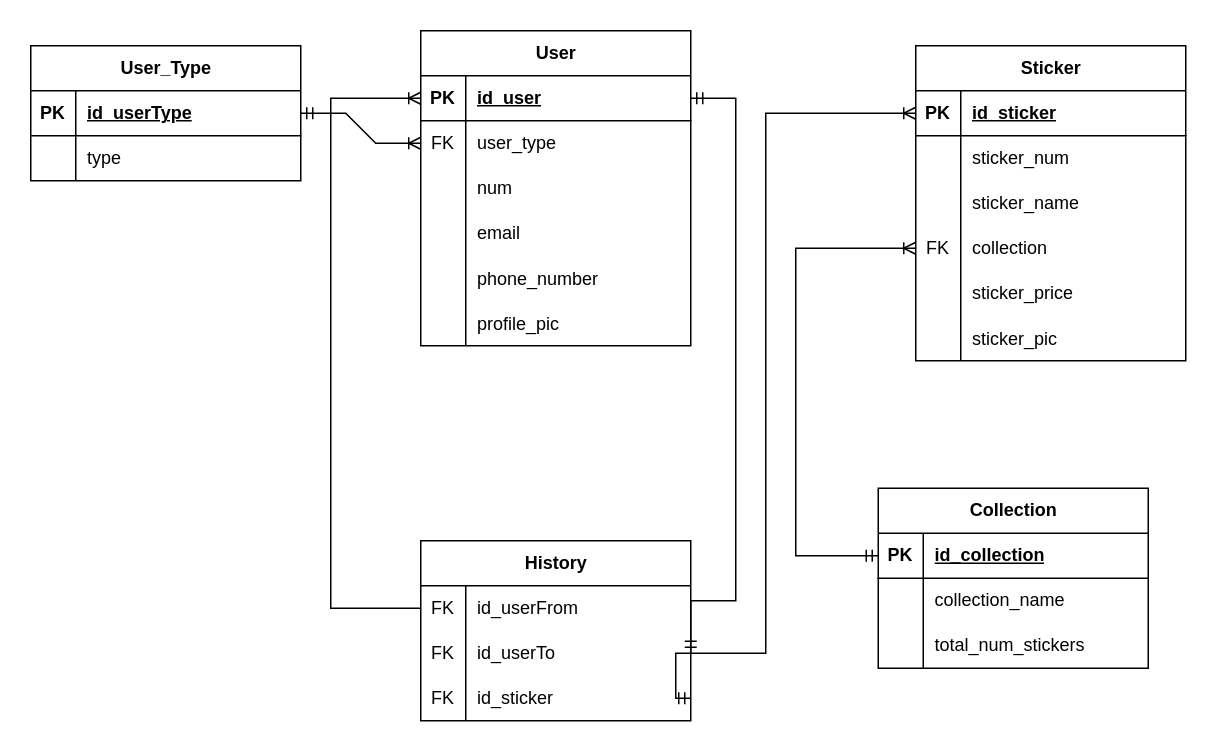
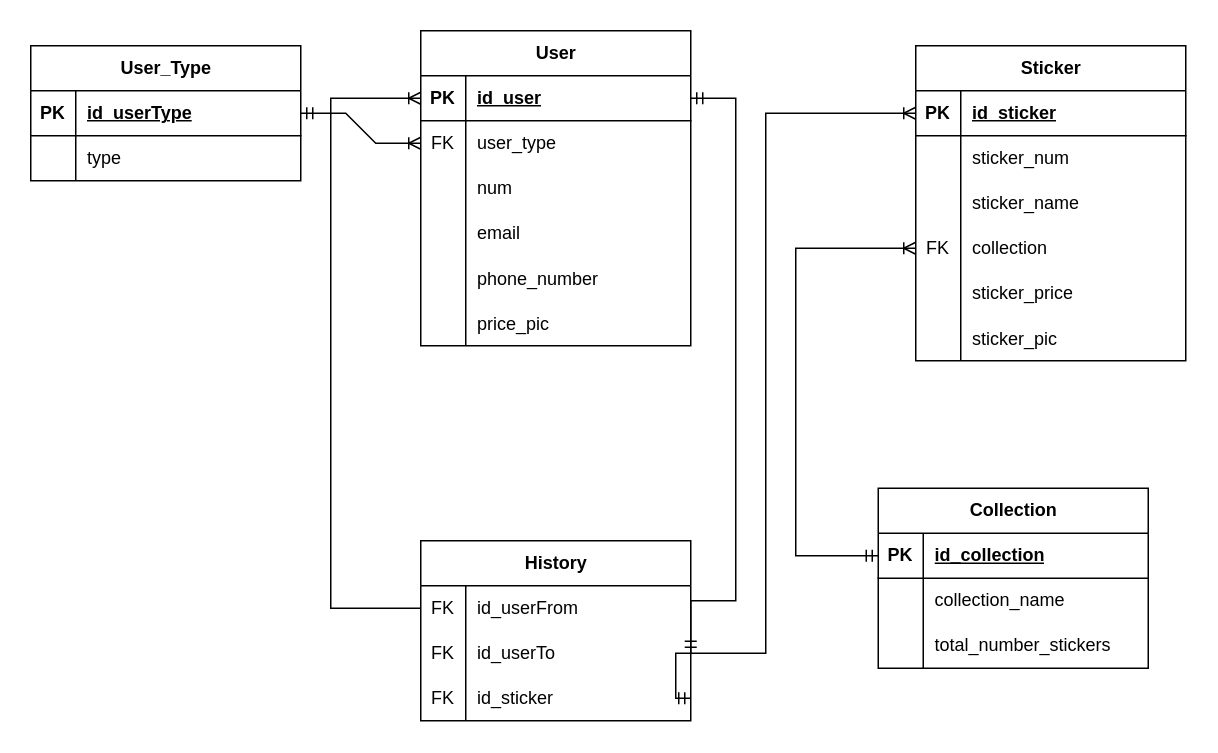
  <mxCell id="0" />
  <mxCell id="1" parent="0" />
  <mxCell id="2" value="User" style="shape=table;startSize=30;container=1;collapsible=1;childLayout=tableLayout;fixedRows=1;rowLines=0;fontStyle=1;align=center;resizeLast=1;html=1;" parent="1" vertex="1"><mxGeometry x="280" y="20" width="180" height="210" as="geometry" /></mxCell>
  <mxCell id="3" value="" style="shape=tableRow;horizontal=0;startSize=0;swimlaneHead=0;swimlaneBody=0;fillColor=none;collapsible=0;dropTarget=0;points=[[0,0.5],[1,0.5]];portConstraint=eastwest;top=0;left=0;right=0;bottom=1;" parent="2" vertex="1"><mxGeometry y="30" width="180" height="30" as="geometry" /></mxCell>
  <mxCell id="4" value="PK" style="shape=partialRectangle;connectable=0;fillColor=none;top=0;left=0;bottom=0;right=0;fontStyle=1;overflow=hidden;whiteSpace=wrap;html=1;" parent="3" vertex="1"><mxGeometry width="30" height="30" as="geometry"><mxRectangle width="30" height="30" as="alternateBounds" /></mxGeometry></mxCell>
  <mxCell id="5" value="id_user" style="shape=partialRectangle;connectable=0;fillColor=none;top=0;left=0;bottom=0;right=0;align=left;spacingLeft=6;fontStyle=5;overflow=hidden;whiteSpace=wrap;html=1;" parent="3" vertex="1"><mxGeometry x="30" width="150" height="30" as="geometry"><mxRectangle width="150" height="30" as="alternateBounds" /></mxGeometry></mxCell>
  <mxCell id="6" value="" style="shape=tableRow;horizontal=0;startSize=0;swimlaneHead=0;swimlaneBody=0;fillColor=none;collapsible=0;dropTarget=0;points=[[0,0.5],[1,0.5]];portConstraint=eastwest;top=0;left=0;right=0;bottom=0;" parent="2" vertex="1"><mxGeometry y="60" width="180" height="30" as="geometry" /></mxCell>
  <mxCell id="7" value="FK" style="shape=partialRectangle;connectable=0;fillColor=none;top=0;left=0;bottom=0;right=0;fontStyle=0;overflow=hidden;whiteSpace=wrap;html=1;" parent="6" vertex="1"><mxGeometry width="30" height="30" as="geometry"><mxRectangle width="30" height="30" as="alternateBounds" /></mxGeometry></mxCell>
  <mxCell id="8" value="user_type" style="shape=partialRectangle;connectable=0;fillColor=none;top=0;left=0;bottom=0;right=0;align=left;spacingLeft=6;fontStyle=0;overflow=hidden;whiteSpace=wrap;html=1;" parent="6" vertex="1"><mxGeometry x="30" width="150" height="30" as="geometry"><mxRectangle width="150" height="30" as="alternateBounds" /></mxGeometry></mxCell>
  <mxCell id="9" value="" style="shape=tableRow;horizontal=0;startSize=0;swimlaneHead=0;swimlaneBody=0;fillColor=none;collapsible=0;dropTarget=0;points=[[0,0.5],[1,0.5]];portConstraint=eastwest;top=0;left=0;right=0;bottom=0;" parent="2" vertex="1"><mxGeometry y="90" width="180" height="30" as="geometry" /></mxCell>
  <mxCell id="10" value="" style="shape=partialRectangle;connectable=0;fillColor=none;top=0;left=0;bottom=0;right=0;editable=1;overflow=hidden;whiteSpace=wrap;html=1;" parent="9" vertex="1"><mxGeometry width="30" height="30" as="geometry"><mxRectangle width="30" height="30" as="alternateBounds" /></mxGeometry></mxCell>
  <mxCell id="11" value="num" style="shape=partialRectangle;connectable=0;fillColor=none;top=0;left=0;bottom=0;right=0;align=left;spacingLeft=6;overflow=hidden;whiteSpace=wrap;html=1;" parent="9" vertex="1"><mxGeometry x="30" width="150" height="30" as="geometry"><mxRectangle width="150" height="30" as="alternateBounds" /></mxGeometry></mxCell>
  <mxCell id="12" value="" style="shape=tableRow;horizontal=0;startSize=0;swimlaneHead=0;swimlaneBody=0;fillColor=none;collapsible=0;dropTarget=0;points=[[0,0.5],[1,0.5]];portConstraint=eastwest;top=0;left=0;right=0;bottom=0;" parent="2" vertex="1"><mxGeometry y="120" width="180" height="30" as="geometry" /></mxCell>
  <mxCell id="13" value="" style="shape=partialRectangle;connectable=0;fillColor=none;top=0;left=0;bottom=0;right=0;editable=1;overflow=hidden;whiteSpace=wrap;html=1;" parent="12" vertex="1"><mxGeometry width="30" height="30" as="geometry"><mxRectangle width="30" height="30" as="alternateBounds" /></mxGeometry></mxCell>
  <mxCell id="14" value="email" style="shape=partialRectangle;connectable=0;fillColor=none;top=0;left=0;bottom=0;right=0;align=left;spacingLeft=6;overflow=hidden;whiteSpace=wrap;html=1;" parent="12" vertex="1"><mxGeometry x="30" width="150" height="30" as="geometry"><mxRectangle width="150" height="30" as="alternateBounds" /></mxGeometry></mxCell>
  <mxCell id="15" value="" style="shape=tableRow;horizontal=0;startSize=0;swimlaneHead=0;swimlaneBody=0;fillColor=none;collapsible=0;dropTarget=0;points=[[0,0.5],[1,0.5]];portConstraint=eastwest;top=0;left=0;right=0;bottom=0;" parent="2" vertex="1"><mxGeometry y="150" width="180" height="30" as="geometry" /></mxCell>
  <mxCell id="16" value="" style="shape=partialRectangle;connectable=0;fillColor=none;top=0;left=0;bottom=0;right=0;editable=1;overflow=hidden;" parent="15" vertex="1"><mxGeometry width="30" height="30" as="geometry"><mxRectangle width="30" height="30" as="alternateBounds" /></mxGeometry></mxCell>
  <mxCell id="17" value="phone_number" style="shape=partialRectangle;connectable=0;fillColor=none;top=0;left=0;bottom=0;right=0;align=left;spacingLeft=6;overflow=hidden;" parent="15" vertex="1"><mxGeometry x="30" width="150" height="30" as="geometry"><mxRectangle width="150" height="30" as="alternateBounds" /></mxGeometry></mxCell>
  <mxCell id="18" value="" style="shape=tableRow;horizontal=0;startSize=0;swimlaneHead=0;swimlaneBody=0;fillColor=none;collapsible=0;dropTarget=0;points=[[0,0.5],[1,0.5]];portConstraint=eastwest;top=0;left=0;right=0;bottom=0;" parent="2" vertex="1"><mxGeometry y="180" width="180" height="30" as="geometry" /></mxCell>
  <mxCell id="19" value="" style="shape=partialRectangle;connectable=0;fillColor=none;top=0;left=0;bottom=0;right=0;editable=1;overflow=hidden;" parent="18" vertex="1"><mxGeometry width="30" height="30" as="geometry"><mxRectangle width="30" height="30" as="alternateBounds" /></mxGeometry></mxCell>
- <mxCell id="20" value="profile_pic" style="shape=partialRectangle;connectable=0;fillColor=none;top=0;left=0;bottom=0;right=0;align=left;spacingLeft=6;overflow=hidden;" parent="18" vertex="1"><mxGeometry x="30" width="150" height="30" as="geometry"><mxRectangle width="150" height="30" as="alternateBounds" /></mxGeometry></mxCell>
+ <mxCell id="20" value="price_pic" style="shape=partialRectangle;connectable=0;fillColor=none;top=0;left=0;bottom=0;right=0;align=left;spacingLeft=6;overflow=hidden;" parent="18" vertex="1"><mxGeometry x="30" width="150" height="30" as="geometry"><mxRectangle width="150" height="30" as="alternateBounds" /></mxGeometry></mxCell>
  <mxCell id="21" value="User_Type" style="shape=table;startSize=30;container=1;collapsible=1;childLayout=tableLayout;fixedRows=1;rowLines=0;fontStyle=1;align=center;resizeLast=1;html=1;" parent="1" vertex="1"><mxGeometry x="20" y="30" width="180" height="90" as="geometry" /></mxCell>
  <mxCell id="22" value="" style="shape=tableRow;horizontal=0;startSize=0;swimlaneHead=0;swimlaneBody=0;fillColor=none;collapsible=0;dropTarget=0;points=[[0,0.5],[1,0.5]];portConstraint=eastwest;top=0;left=0;right=0;bottom=1;" parent="21" vertex="1"><mxGeometry y="30" width="180" height="30" as="geometry" /></mxCell>
  <mxCell id="23" value="PK" style="shape=partialRectangle;connectable=0;fillColor=none;top=0;left=0;bottom=0;right=0;fontStyle=1;overflow=hidden;whiteSpace=wrap;html=1;" parent="22" vertex="1"><mxGeometry width="30" height="30" as="geometry"><mxRectangle width="30" height="30" as="alternateBounds" /></mxGeometry></mxCell>
  <mxCell id="24" value="id_userType" style="shape=partialRectangle;connectable=0;fillColor=none;top=0;left=0;bottom=0;right=0;align=left;spacingLeft=6;fontStyle=5;overflow=hidden;whiteSpace=wrap;html=1;" parent="22" vertex="1"><mxGeometry x="30" width="150" height="30" as="geometry"><mxRectangle width="150" height="30" as="alternateBounds" /></mxGeometry></mxCell>
  <mxCell id="25" value="" style="shape=tableRow;horizontal=0;startSize=0;swimlaneHead=0;swimlaneBody=0;fillColor=none;collapsible=0;dropTarget=0;points=[[0,0.5],[1,0.5]];portConstraint=eastwest;top=0;left=0;right=0;bottom=0;" parent="21" vertex="1"><mxGeometry y="60" width="180" height="30" as="geometry" /></mxCell>
  <mxCell id="26" value="" style="shape=partialRectangle;connectable=0;fillColor=none;top=0;left=0;bottom=0;right=0;editable=1;overflow=hidden;whiteSpace=wrap;html=1;" parent="25" vertex="1"><mxGeometry width="30" height="30" as="geometry"><mxRectangle width="30" height="30" as="alternateBounds" /></mxGeometry></mxCell>
  <mxCell id="27" value="type" style="shape=partialRectangle;connectable=0;fillColor=none;top=0;left=0;bottom=0;right=0;align=left;spacingLeft=6;overflow=hidden;whiteSpace=wrap;html=1;" parent="25" vertex="1"><mxGeometry x="30" width="150" height="30" as="geometry"><mxRectangle width="150" height="30" as="alternateBounds" /></mxGeometry></mxCell>
  <mxCell id="28" value="Sticker" style="shape=table;startSize=30;container=1;collapsible=1;childLayout=tableLayout;fixedRows=1;rowLines=0;fontStyle=1;align=center;resizeLast=1;html=1;" parent="1" vertex="1"><mxGeometry x="610" y="30" width="180" height="210" as="geometry" /></mxCell>
  <mxCell id="29" value="" style="shape=tableRow;horizontal=0;startSize=0;swimlaneHead=0;swimlaneBody=0;fillColor=none;collapsible=0;dropTarget=0;points=[[0,0.5],[1,0.5]];portConstraint=eastwest;top=0;left=0;right=0;bottom=1;" parent="28" vertex="1"><mxGeometry y="30" width="180" height="30" as="geometry" /></mxCell>
  <mxCell id="30" value="PK" style="shape=partialRectangle;connectable=0;fillColor=none;top=0;left=0;bottom=0;right=0;fontStyle=1;overflow=hidden;whiteSpace=wrap;html=1;" parent="29" vertex="1"><mxGeometry width="30" height="30" as="geometry"><mxRectangle width="30" height="30" as="alternateBounds" /></mxGeometry></mxCell>
  <mxCell id="31" value="id_sticker" style="shape=partialRectangle;connectable=0;fillColor=none;top=0;left=0;bottom=0;right=0;align=left;spacingLeft=6;fontStyle=5;overflow=hidden;whiteSpace=wrap;html=1;" parent="29" vertex="1"><mxGeometry x="30" width="150" height="30" as="geometry"><mxRectangle width="150" height="30" as="alternateBounds" /></mxGeometry></mxCell>
  <mxCell id="32" value="" style="shape=tableRow;horizontal=0;startSize=0;swimlaneHead=0;swimlaneBody=0;fillColor=none;collapsible=0;dropTarget=0;points=[[0,0.5],[1,0.5]];portConstraint=eastwest;top=0;left=0;right=0;bottom=0;" parent="28" vertex="1"><mxGeometry y="60" width="180" height="30" as="geometry" /></mxCell>
  <mxCell id="33" value="" style="shape=partialRectangle;connectable=0;fillColor=none;top=0;left=0;bottom=0;right=0;editable=1;overflow=hidden;whiteSpace=wrap;html=1;" parent="32" vertex="1"><mxGeometry width="30" height="30" as="geometry"><mxRectangle width="30" height="30" as="alternateBounds" /></mxGeometry></mxCell>
  <mxCell id="34" value="sticker_num" style="shape=partialRectangle;connectable=0;fillColor=none;top=0;left=0;bottom=0;right=0;align=left;spacingLeft=6;overflow=hidden;whiteSpace=wrap;html=1;" parent="32" vertex="1"><mxGeometry x="30" width="150" height="30" as="geometry"><mxRectangle width="150" height="30" as="alternateBounds" /></mxGeometry></mxCell>
  <mxCell id="35" value="" style="shape=tableRow;horizontal=0;startSize=0;swimlaneHead=0;swimlaneBody=0;fillColor=none;collapsible=0;dropTarget=0;points=[[0,0.5],[1,0.5]];portConstraint=eastwest;top=0;left=0;right=0;bottom=0;" parent="28" vertex="1"><mxGeometry y="90" width="180" height="30" as="geometry" /></mxCell>
  <mxCell id="36" value="" style="shape=partialRectangle;connectable=0;fillColor=none;top=0;left=0;bottom=0;right=0;editable=1;overflow=hidden;whiteSpace=wrap;html=1;" parent="35" vertex="1"><mxGeometry width="30" height="30" as="geometry"><mxRectangle width="30" height="30" as="alternateBounds" /></mxGeometry></mxCell>
  <mxCell id="37" value="sticker_name" style="shape=partialRectangle;connectable=0;fillColor=none;top=0;left=0;bottom=0;right=0;align=left;spacingLeft=6;overflow=hidden;whiteSpace=wrap;html=1;" parent="35" vertex="1"><mxGeometry x="30" width="150" height="30" as="geometry"><mxRectangle width="150" height="30" as="alternateBounds" /></mxGeometry></mxCell>
  <mxCell id="38" value="" style="shape=tableRow;horizontal=0;startSize=0;swimlaneHead=0;swimlaneBody=0;fillColor=none;collapsible=0;dropTarget=0;points=[[0,0.5],[1,0.5]];portConstraint=eastwest;top=0;left=0;right=0;bottom=0;" parent="28" vertex="1"><mxGeometry y="120" width="180" height="30" as="geometry" /></mxCell>
  <mxCell id="39" value="FK" style="shape=partialRectangle;connectable=0;fillColor=none;top=0;left=0;bottom=0;right=0;fontStyle=0;overflow=hidden;whiteSpace=wrap;html=1;" parent="38" vertex="1"><mxGeometry width="30" height="30" as="geometry"><mxRectangle width="30" height="30" as="alternateBounds" /></mxGeometry></mxCell>
  <mxCell id="40" value="collection" style="shape=partialRectangle;connectable=0;fillColor=none;top=0;left=0;bottom=0;right=0;align=left;spacingLeft=6;fontStyle=0;overflow=hidden;whiteSpace=wrap;html=1;" parent="38" vertex="1"><mxGeometry x="30" width="150" height="30" as="geometry"><mxRectangle width="150" height="30" as="alternateBounds" /></mxGeometry></mxCell>
  <mxCell id="41" value="" style="shape=tableRow;horizontal=0;startSize=0;swimlaneHead=0;swimlaneBody=0;fillColor=none;collapsible=0;dropTarget=0;points=[[0,0.5],[1,0.5]];portConstraint=eastwest;top=0;left=0;right=0;bottom=0;" parent="28" vertex="1"><mxGeometry y="150" width="180" height="30" as="geometry" /></mxCell>
  <mxCell id="42" value="" style="shape=partialRectangle;connectable=0;fillColor=none;top=0;left=0;bottom=0;right=0;editable=1;overflow=hidden;whiteSpace=wrap;html=1;" parent="41" vertex="1"><mxGeometry width="30" height="30" as="geometry"><mxRectangle width="30" height="30" as="alternateBounds" /></mxGeometry></mxCell>
  <mxCell id="43" value="sticker_price" style="shape=partialRectangle;connectable=0;fillColor=none;top=0;left=0;bottom=0;right=0;align=left;spacingLeft=6;overflow=hidden;whiteSpace=wrap;html=1;" parent="41" vertex="1"><mxGeometry x="30" width="150" height="30" as="geometry"><mxRectangle width="150" height="30" as="alternateBounds" /></mxGeometry></mxCell>
  <mxCell id="44" value="" style="shape=tableRow;horizontal=0;startSize=0;swimlaneHead=0;swimlaneBody=0;fillColor=none;collapsible=0;dropTarget=0;points=[[0,0.5],[1,0.5]];portConstraint=eastwest;top=0;left=0;right=0;bottom=0;" parent="28" vertex="1"><mxGeometry y="180" width="180" height="30" as="geometry" /></mxCell>
  <mxCell id="45" value="" style="shape=partialRectangle;connectable=0;fillColor=none;top=0;left=0;bottom=0;right=0;editable=1;overflow=hidden;" parent="44" vertex="1"><mxGeometry width="30" height="30" as="geometry"><mxRectangle width="30" height="30" as="alternateBounds" /></mxGeometry></mxCell>
  <mxCell id="46" value="sticker_pic" style="shape=partialRectangle;connectable=0;fillColor=none;top=0;left=0;bottom=0;right=0;align=left;spacingLeft=6;overflow=hidden;" parent="44" vertex="1"><mxGeometry x="30" width="150" height="30" as="geometry"><mxRectangle width="150" height="30" as="alternateBounds" /></mxGeometry></mxCell>
  <mxCell id="47" value="History" style="shape=table;startSize=30;container=1;collapsible=1;childLayout=tableLayout;fixedRows=1;rowLines=0;fontStyle=1;align=center;resizeLast=1;html=1;" parent="1" vertex="1"><mxGeometry x="280" y="360" width="180" height="120" as="geometry" /></mxCell>
  <mxCell id="48" value="" style="shape=tableRow;horizontal=0;startSize=0;swimlaneHead=0;swimlaneBody=0;fillColor=none;collapsible=0;dropTarget=0;points=[[0,0.5],[1,0.5]];portConstraint=eastwest;top=0;left=0;right=0;bottom=0;" parent="47" vertex="1"><mxGeometry y="30" width="180" height="30" as="geometry" /></mxCell>
  <mxCell id="49" value="FK" style="shape=partialRectangle;connectable=0;fillColor=none;top=0;left=0;bottom=0;right=0;fontStyle=0;overflow=hidden;whiteSpace=wrap;html=1;" parent="48" vertex="1"><mxGeometry width="30" height="30" as="geometry"><mxRectangle width="30" height="30" as="alternateBounds" /></mxGeometry></mxCell>
  <mxCell id="50" value="id_userFrom" style="shape=partialRectangle;connectable=0;fillColor=none;top=0;left=0;bottom=0;right=0;align=left;spacingLeft=6;fontStyle=0;overflow=hidden;whiteSpace=wrap;html=1;" parent="48" vertex="1"><mxGeometry x="30" width="150" height="30" as="geometry"><mxRectangle width="150" height="30" as="alternateBounds" /></mxGeometry></mxCell>
  <mxCell id="51" value="" style="shape=tableRow;horizontal=0;startSize=0;swimlaneHead=0;swimlaneBody=0;fillColor=none;collapsible=0;dropTarget=0;points=[[0,0.5],[1,0.5]];portConstraint=eastwest;top=0;left=0;right=0;bottom=0;" parent="47" vertex="1"><mxGeometry y="60" width="180" height="30" as="geometry" /></mxCell>
  <mxCell id="52" value="FK" style="shape=partialRectangle;connectable=0;fillColor=none;top=0;left=0;bottom=0;right=0;fontStyle=0;overflow=hidden;whiteSpace=wrap;html=1;" parent="51" vertex="1"><mxGeometry width="30" height="30" as="geometry"><mxRectangle width="30" height="30" as="alternateBounds" /></mxGeometry></mxCell>
  <mxCell id="53" value="id_userTo" style="shape=partialRectangle;connectable=0;fillColor=none;top=0;left=0;bottom=0;right=0;align=left;spacingLeft=6;fontStyle=0;overflow=hidden;whiteSpace=wrap;html=1;" parent="51" vertex="1"><mxGeometry x="30" width="150" height="30" as="geometry"><mxRectangle width="150" height="30" as="alternateBounds" /></mxGeometry></mxCell>
  <mxCell id="54" value="" style="shape=tableRow;horizontal=0;startSize=0;swimlaneHead=0;swimlaneBody=0;fillColor=none;collapsible=0;dropTarget=0;points=[[0,0.5],[1,0.5]];portConstraint=eastwest;top=0;left=0;right=0;bottom=0;" parent="47" vertex="1"><mxGeometry y="90" width="180" height="30" as="geometry" /></mxCell>
  <mxCell id="55" value="FK" style="shape=partialRectangle;connectable=0;fillColor=none;top=0;left=0;bottom=0;right=0;fontStyle=0;overflow=hidden;whiteSpace=wrap;html=1;" parent="54" vertex="1"><mxGeometry width="30" height="30" as="geometry"><mxRectangle width="30" height="30" as="alternateBounds" /></mxGeometry></mxCell>
  <mxCell id="56" value="id_sticker" style="shape=partialRectangle;connectable=0;fillColor=none;top=0;left=0;bottom=0;right=0;align=left;spacingLeft=6;fontStyle=0;overflow=hidden;whiteSpace=wrap;html=1;" parent="54" vertex="1"><mxGeometry x="30" width="150" height="30" as="geometry"><mxRectangle width="150" height="30" as="alternateBounds" /></mxGeometry></mxCell>
  <mxCell id="57" value="Collection" style="shape=table;startSize=30;container=1;collapsible=1;childLayout=tableLayout;fixedRows=1;rowLines=0;fontStyle=1;align=center;resizeLast=1;html=1;" parent="1" vertex="1"><mxGeometry x="585" y="325" width="180" height="120" as="geometry" /></mxCell>
  <mxCell id="58" value="" style="shape=tableRow;horizontal=0;startSize=0;swimlaneHead=0;swimlaneBody=0;fillColor=none;collapsible=0;dropTarget=0;points=[[0,0.5],[1,0.5]];portConstraint=eastwest;top=0;left=0;right=0;bottom=1;" parent="57" vertex="1"><mxGeometry y="30" width="180" height="30" as="geometry" /></mxCell>
  <mxCell id="59" value="PK" style="shape=partialRectangle;connectable=0;fillColor=none;top=0;left=0;bottom=0;right=0;fontStyle=1;overflow=hidden;whiteSpace=wrap;html=1;" parent="58" vertex="1"><mxGeometry width="30" height="30" as="geometry"><mxRectangle width="30" height="30" as="alternateBounds" /></mxGeometry></mxCell>
  <mxCell id="60" value="id_collection" style="shape=partialRectangle;connectable=0;fillColor=none;top=0;left=0;bottom=0;right=0;align=left;spacingLeft=6;fontStyle=5;overflow=hidden;whiteSpace=wrap;html=1;" parent="58" vertex="1"><mxGeometry x="30" width="150" height="30" as="geometry"><mxRectangle width="150" height="30" as="alternateBounds" /></mxGeometry></mxCell>
  <mxCell id="61" value="" style="shape=tableRow;horizontal=0;startSize=0;swimlaneHead=0;swimlaneBody=0;fillColor=none;collapsible=0;dropTarget=0;points=[[0,0.5],[1,0.5]];portConstraint=eastwest;top=0;left=0;right=0;bottom=0;" parent="57" vertex="1"><mxGeometry y="60" width="180" height="30" as="geometry" /></mxCell>
  <mxCell id="62" value="" style="shape=partialRectangle;connectable=0;fillColor=none;top=0;left=0;bottom=0;right=0;editable=1;overflow=hidden;whiteSpace=wrap;html=1;" parent="61" vertex="1"><mxGeometry width="30" height="30" as="geometry"><mxRectangle width="30" height="30" as="alternateBounds" /></mxGeometry></mxCell>
  <mxCell id="63" value="collection_name" style="shape=partialRectangle;connectable=0;fillColor=none;top=0;left=0;bottom=0;right=0;align=left;spacingLeft=6;overflow=hidden;whiteSpace=wrap;html=1;" parent="61" vertex="1"><mxGeometry x="30" width="150" height="30" as="geometry"><mxRectangle width="150" height="30" as="alternateBounds" /></mxGeometry></mxCell>
  <mxCell id="64" value="" style="shape=tableRow;horizontal=0;startSize=0;swimlaneHead=0;swimlaneBody=0;fillColor=none;collapsible=0;dropTarget=0;points=[[0,0.5],[1,0.5]];portConstraint=eastwest;top=0;left=0;right=0;bottom=0;" parent="57" vertex="1"><mxGeometry y="90" width="180" height="30" as="geometry" /></mxCell>
  <mxCell id="65" value="" style="shape=partialRectangle;connectable=0;fillColor=none;top=0;left=0;bottom=0;right=0;editable=1;overflow=hidden;whiteSpace=wrap;html=1;" parent="64" vertex="1"><mxGeometry width="30" height="30" as="geometry"><mxRectangle width="30" height="30" as="alternateBounds" /></mxGeometry></mxCell>
- <mxCell id="66" value="total_num_stickers" style="shape=partialRectangle;connectable=0;fillColor=none;top=0;left=0;bottom=0;right=0;align=left;spacingLeft=6;overflow=hidden;whiteSpace=wrap;html=1;" parent="64" vertex="1"><mxGeometry x="30" width="150" height="30" as="geometry"><mxRectangle width="150" height="30" as="alternateBounds" /></mxGeometry></mxCell>
+ <mxCell id="66" value="total_number_stickers" style="shape=partialRectangle;connectable=0;fillColor=none;top=0;left=0;bottom=0;right=0;align=left;spacingLeft=6;overflow=hidden;whiteSpace=wrap;html=1;" parent="64" vertex="1"><mxGeometry x="30" width="150" height="30" as="geometry"><mxRectangle width="150" height="30" as="alternateBounds" /></mxGeometry></mxCell>
  <mxCell id="67" value="" style="edgeStyle=entityRelationEdgeStyle;fontSize=12;html=1;endArrow=ERoneToMany;startArrow=ERmandOne;rounded=0;exitX=1;exitY=0.5;exitDx=0;exitDy=0;entryX=0;entryY=0.5;entryDx=0;entryDy=0;" parent="1" source="22" target="6" edge="1"><mxGeometry width="100" height="100" relative="1" as="geometry"><mxPoint x="210" y="240" as="sourcePoint" /><mxPoint x="310" y="140" as="targetPoint" /></mxGeometry></mxCell>
  <mxCell id="68" value="" style="edgeStyle=orthogonalEdgeStyle;fontSize=12;html=1;endArrow=ERoneToMany;startArrow=ERmandOne;rounded=0;exitX=0;exitY=0.5;exitDx=0;exitDy=0;entryX=0;entryY=0.5;entryDx=0;entryDy=0;" parent="1" source="58" target="38" edge="1"><mxGeometry width="100" height="100" relative="1" as="geometry"><mxPoint x="200" y="105" as="sourcePoint" /><mxPoint x="290" y="105" as="targetPoint" /><Array as="points"><mxPoint x="530" y="370" /><mxPoint x="530" y="165" /></Array></mxGeometry></mxCell>
  <mxCell id="69" value="" style="edgeStyle=orthogonalEdgeStyle;fontSize=12;html=1;endArrow=ERoneToMany;startArrow=ERmandOne;rounded=0;entryX=0;entryY=0.5;entryDx=0;entryDy=0;exitX=1;exitY=0.5;exitDx=0;exitDy=0;" parent="1" source="54" target="29" edge="1"><mxGeometry width="100" height="100" relative="1" as="geometry"><mxPoint x="370" y="440" as="sourcePoint" /><mxPoint x="120" y="340" as="targetPoint" /><Array as="points"><mxPoint x="450" y="435" /><mxPoint x="510" y="435" /><mxPoint x="510" y="75" /></Array></mxGeometry></mxCell>
  <mxCell id="70" value="" style="edgeStyle=orthogonalEdgeStyle;fontSize=12;html=1;endArrow=ERmandOne;startArrow=ERmandOne;rounded=0;entryX=1;entryY=0.5;entryDx=0;entryDy=0;exitX=1;exitY=0.5;exitDx=0;exitDy=0;" parent="1" source="3" target="51" edge="1"><mxGeometry width="100" height="100" relative="1" as="geometry"><mxPoint x="290" y="75" as="sourcePoint" /><mxPoint x="205" y="385" as="targetPoint" /><Array as="points"><mxPoint x="490" y="65" /><mxPoint x="490" y="400" /></Array></mxGeometry></mxCell>
  <mxCell id="71" value="" style="edgeStyle=orthogonalEdgeStyle;fontSize=12;html=1;endArrow=ERoneToMany;rounded=0;entryX=0;entryY=0.5;entryDx=0;entryDy=0;exitX=0;exitY=0.5;exitDx=0;exitDy=0;" edge="1" parent="1" source="48" target="3"><mxGeometry width="100" height="100" relative="1" as="geometry"><mxPoint x="150" y="360" as="sourcePoint" /><mxPoint x="250" y="260" as="targetPoint" /><Array as="points"><mxPoint x="220" y="405" /><mxPoint x="220" y="65" /></Array></mxGeometry></mxCell>
